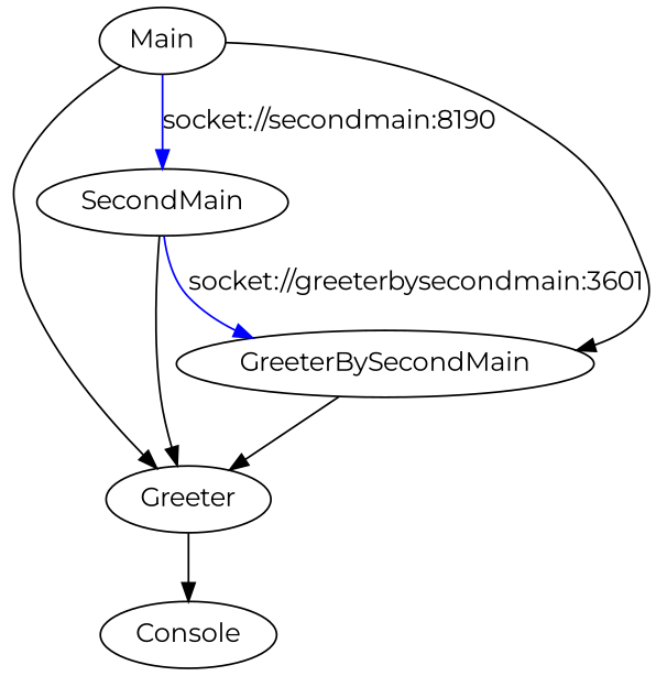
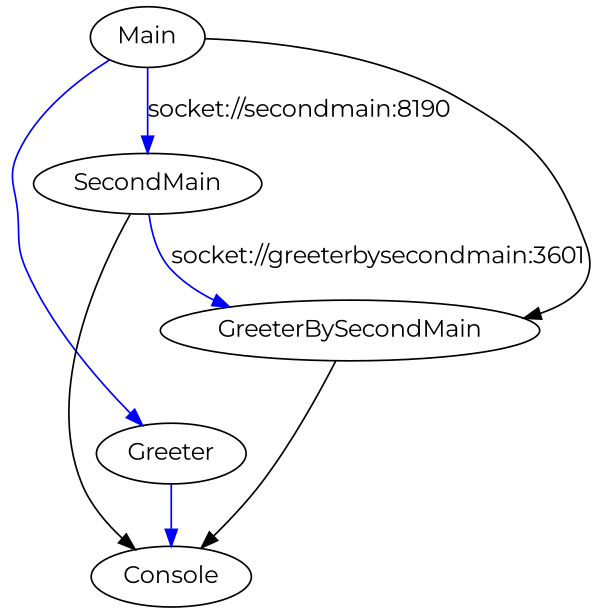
  digraph {
    fontname=Montserrat
    node [fontname=Montserrat]
    edge [fontname=Montserrat]
    Main
    Greeter
    SecondMain
    GreeterBySecondMain
    Console
-   Main -> Greeter
+   Main -> Greeter [color=blue]
    Main -> SecondMain [color=blue label="socket://secondmain:8190"]
    Main -> GreeterBySecondMain
-   Greeter -> Console
+   Greeter -> Console [color=blue]
    SecondMain -> GreeterBySecondMain [color=blue label="socket://greeterbysecondmain:3601"]
-   SecondMain -> Greeter
-   GreeterBySecondMain -> Greeter
+   SecondMain -> Console
+   GreeterBySecondMain -> Console
  }
